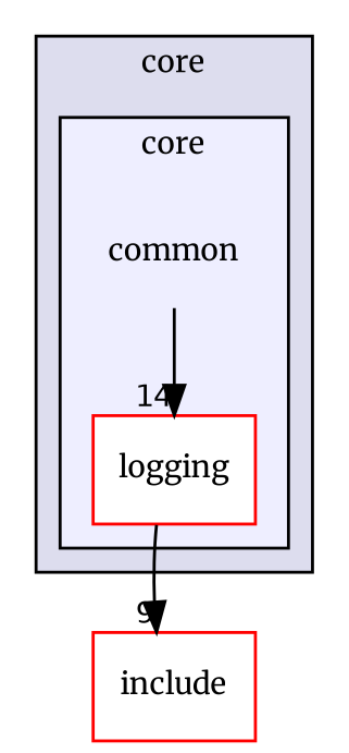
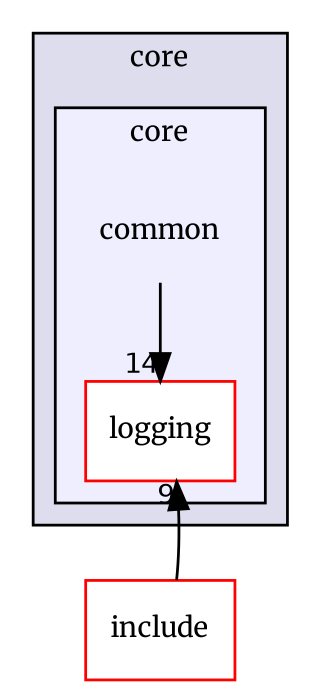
  digraph {
    compound=true
    fontname=Merriweather
    node [fontname=Merriweather fontsize=10 shape=box color=red fillcolor=white style=filled]
    edge [fontname=Merriweather labeldistance=1.5 labelfontname=Helvetica labelfontsize=10]
    n1 [label=common shape=plaintext color="" fillcolor="" style=""]
    n2 [label=logging]
    n3 [label=include]
    subgraph cluster_1 {
      bgcolor="#ddddee"
      fontsize=10
      label=core
      pencolor=black
      subgraph cluster_2 {
        bgcolor="#eeeeff"
        fontsize=10
        label=core
        pencolor=black
        n1
        n2
      }
    }
    n1 -> n2 [headlabel=14]
-   n2 -> n3 [headlabel=9]
+   n3 -> n2 [headlabel=9]
  }
